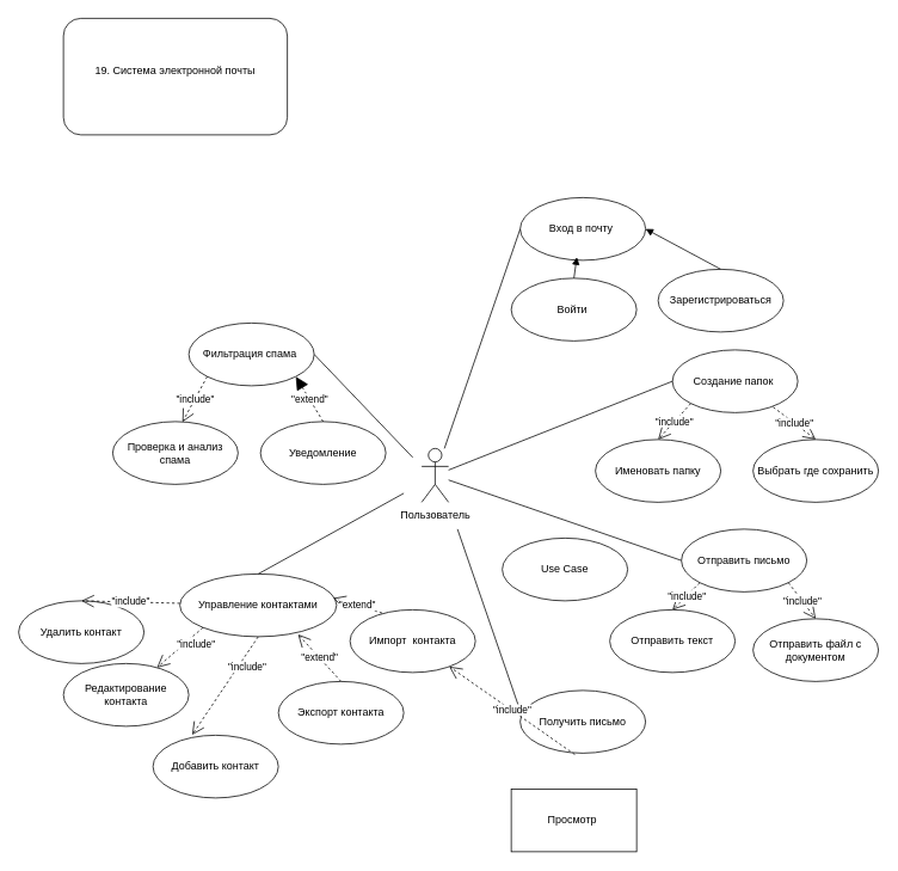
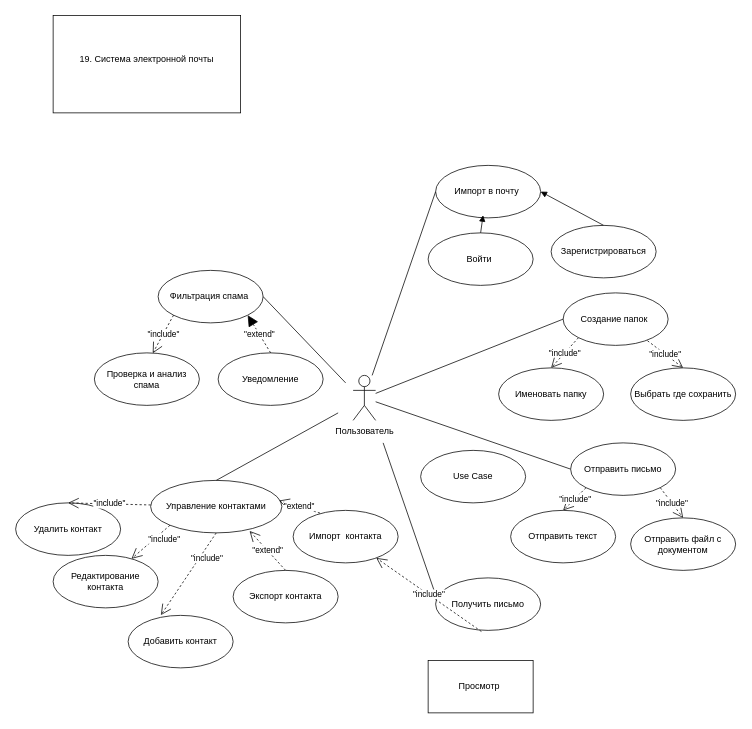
  <mxCell id="0" />
  <mxCell id="1" parent="0" />
- <mxCell id="2" value="Вход в почту&amp;nbsp;" style="ellipse;whiteSpace=wrap;html=1;" parent="1" vertex="1"><mxGeometry x="580" y="220" width="140" height="70" as="geometry" /></mxCell>
+ <mxCell id="2" value="Импорт в почту&amp;nbsp;" style="ellipse;whiteSpace=wrap;html=1;" parent="1" vertex="1"><mxGeometry x="580" y="220" width="140" height="70" as="geometry" /></mxCell>
  <mxCell id="3" value="Пользователь" style="shape=umlActor;verticalLabelPosition=bottom;verticalAlign=top;html=1;outlineConnect=0;" parent="1" vertex="1"><mxGeometry x="470" y="500" width="30" height="60" as="geometry" /></mxCell>
  <mxCell id="4" value="" style="endArrow=none;html=1;rounded=0;exitX=0;exitY=0.5;exitDx=0;exitDy=0;" parent="1" source="2" target="3" edge="1"><mxGeometry width="50" height="50" relative="1" as="geometry"><mxPoint x="780" y="440" as="sourcePoint" /><mxPoint x="830" y="390" as="targetPoint" /></mxGeometry></mxCell>
  <mxCell id="5" value="" style="endArrow=none;html=1;rounded=0;entryX=0;entryY=0.5;entryDx=0;entryDy=0;" parent="1" source="3" target="7" edge="1"><mxGeometry width="50" height="50" relative="1" as="geometry"><mxPoint x="790" y="300" as="sourcePoint" /><mxPoint x="730" y="435" as="targetPoint" /></mxGeometry></mxCell>
  <mxCell id="6" value="Получить письмо" style="ellipse;whiteSpace=wrap;html=1;" vertex="1" parent="1"><mxGeometry x="580" y="770" width="140" height="70" as="geometry" /></mxCell>
  <mxCell id="7" value="Отправить письмо" style="ellipse;whiteSpace=wrap;html=1;" vertex="1" parent="1"><mxGeometry x="760" y="590" width="140" height="70" as="geometry" /></mxCell>
  <mxCell id="8" value="Фильтрация спама&amp;nbsp;" style="ellipse;whiteSpace=wrap;html=1;" vertex="1" parent="1"><mxGeometry x="210" y="360" width="140" height="70" as="geometry" /></mxCell>
  <mxCell id="9" value="Создание папок&amp;nbsp;" style="ellipse;whiteSpace=wrap;html=1;" vertex="1" parent="1"><mxGeometry x="750" y="390" width="140" height="70" as="geometry" /></mxCell>
  <mxCell id="10" value="Управление контактами" style="ellipse;whiteSpace=wrap;html=1;" vertex="1" parent="1"><mxGeometry x="200" y="640" width="175" height="70" as="geometry" /></mxCell>
  <mxCell id="11" value="Зарегистрироваться" style="ellipse;whiteSpace=wrap;html=1;" vertex="1" parent="1"><mxGeometry x="734" y="300" width="140" height="70" as="geometry" /></mxCell>
  <mxCell id="12" value="Войти&amp;nbsp;" style="ellipse;whiteSpace=wrap;html=1;" vertex="1" parent="1"><mxGeometry x="570" y="310" width="140" height="70" as="geometry" /></mxCell>
  <mxCell id="13" value="" style="html=1;verticalAlign=bottom;endArrow=block;curved=0;rounded=0;exitX=0.5;exitY=0;exitDx=0;exitDy=0;entryX=0.452;entryY=0.95;entryDx=0;entryDy=0;entryPerimeter=0;" edge="1" parent="1" source="12" target="2"><mxGeometry x="1" y="-296" width="80" relative="1" as="geometry"><mxPoint x="770" y="430" as="sourcePoint" /><mxPoint x="790" y="310" as="targetPoint" /><mxPoint x="79" y="-209" as="offset" /></mxGeometry></mxCell>
  <mxCell id="14" value="" style="html=1;verticalAlign=bottom;endArrow=block;curved=0;rounded=0;entryX=1;entryY=0.5;entryDx=0;entryDy=0;exitX=0.5;exitY=0;exitDx=0;exitDy=0;" edge="1" parent="1" source="11" target="2"><mxGeometry width="80" relative="1" as="geometry"><mxPoint x="780" y="470" as="sourcePoint" /><mxPoint x="860" y="470" as="targetPoint" /></mxGeometry></mxCell>
  <mxCell id="15" value="" style="endArrow=none;html=1;rounded=0;entryX=0;entryY=0.5;entryDx=0;entryDy=0;" edge="1" parent="1" source="3" target="9"><mxGeometry width="50" height="50" relative="1" as="geometry"><mxPoint x="790" y="600" as="sourcePoint" /><mxPoint x="840" y="550" as="targetPoint" /></mxGeometry></mxCell>
  <mxCell id="16" value="Именовать папку" style="ellipse;whiteSpace=wrap;html=1;" vertex="1" parent="1"><mxGeometry x="664" y="490" width="140" height="70" as="geometry" /></mxCell>
  <mxCell id="17" value="&quot;include&quot;" style="endArrow=open;endSize=12;dashed=1;html=1;rounded=0;exitX=0;exitY=1;exitDx=0;exitDy=0;entryX=0.5;entryY=0;entryDx=0;entryDy=0;" edge="1" parent="1" source="9" target="16"><mxGeometry width="160" relative="1" as="geometry"><mxPoint x="720" y="410" as="sourcePoint" /><mxPoint x="880" y="410" as="targetPoint" /></mxGeometry></mxCell>
  <mxCell id="18" value="Выбрать где сохранить" style="ellipse;whiteSpace=wrap;html=1;" vertex="1" parent="1"><mxGeometry x="840" y="490" width="140" height="70" as="geometry" /></mxCell>
  <mxCell id="19" value="&quot;include&quot;" style="endArrow=open;endSize=12;dashed=1;html=1;rounded=0;exitX=0.803;exitY=0.911;exitDx=0;exitDy=0;entryX=0.5;entryY=0;entryDx=0;entryDy=0;exitPerimeter=0;" edge="1" parent="1" source="9" target="18"><mxGeometry width="160" relative="1" as="geometry"><mxPoint x="741" y="490" as="sourcePoint" /><mxPoint x="700" y="540" as="targetPoint" /></mxGeometry></mxCell>
- <mxCell id="20" value="&lt;div&gt;19. Система электронной почты&lt;/div&gt;&lt;div&gt;&lt;br&gt;&lt;/div&gt;" style="html=1;whiteSpace=wrap;rounded=1;" vertex="1" parent="1"><mxGeometry x="70" y="20" width="250" height="130" as="geometry" /></mxCell>
+ <mxCell id="20" value="&lt;div&gt;19. Система электронной почты&lt;/div&gt;&lt;div&gt;&lt;br&gt;&lt;/div&gt;" style="html=1;whiteSpace=wrap;" vertex="1" parent="1"><mxGeometry x="70" y="20" width="250" height="130" as="geometry" /></mxCell>
  <mxCell id="21" value="&quot;include&quot;" style="endArrow=open;endSize=12;dashed=1;html=1;rounded=0;exitX=0;exitY=1;exitDx=0;exitDy=0;" edge="1" parent="1" source="22"><mxGeometry width="160" relative="1" as="geometry"><mxPoint x="771" y="480" as="sourcePoint" /><mxPoint x="720" y="720" as="targetPoint" /><Array as="points" /></mxGeometry></mxCell>
  <mxCell id="22" value="Отправить текст" style="ellipse;whiteSpace=wrap;html=1;" vertex="1" parent="1"><mxGeometry x="680" y="680" width="140" height="70" as="geometry" /></mxCell>
  <mxCell id="23" value="Отправить файл с документом" style="ellipse;whiteSpace=wrap;html=1;" vertex="1" parent="1"><mxGeometry x="840" y="690" width="140" height="70" as="geometry" /></mxCell>
  <mxCell id="24" value="&quot;include&quot;" style="endArrow=open;endSize=12;dashed=1;html=1;rounded=0;exitX=0;exitY=1;exitDx=0;exitDy=0;entryX=0.5;entryY=0;entryDx=0;entryDy=0;" edge="1" parent="1" source="7" target="22"><mxGeometry width="160" relative="1" as="geometry"><mxPoint x="771" y="480" as="sourcePoint" /><mxPoint x="720" y="520" as="targetPoint" /></mxGeometry></mxCell>
  <mxCell id="25" value="&quot;include&quot;" style="endArrow=open;endSize=12;dashed=1;html=1;rounded=0;exitX=1;exitY=1;exitDx=0;exitDy=0;entryX=0.5;entryY=0;entryDx=0;entryDy=0;" edge="1" parent="1" source="7" target="23"><mxGeometry width="160" relative="1" as="geometry"><mxPoint x="765" y="680" as="sourcePoint" /><mxPoint x="730" y="720" as="targetPoint" /></mxGeometry></mxCell>
  <mxCell id="26" value="" style="endArrow=none;html=1;rounded=0;entryX=0.013;entryY=0.4;entryDx=0;entryDy=0;entryPerimeter=0;" edge="1" parent="1" target="6"><mxGeometry width="50" height="50" relative="1" as="geometry"><mxPoint x="510" y="590" as="sourcePoint" /><mxPoint x="770" y="590" as="targetPoint" /></mxGeometry></mxCell>
  <mxCell id="27" value="&quot;include&quot;" style="endArrow=open;endSize=12;dashed=1;html=1;rounded=0;exitX=0.436;exitY=1.022;exitDx=0;exitDy=0;exitPerimeter=0;" edge="1" parent="1" source="6" target="44"><mxGeometry width="160" relative="1" as="geometry"><mxPoint x="791" y="660" as="sourcePoint" /><mxPoint x="528" y="891" as="targetPoint" /></mxGeometry></mxCell>
  <mxCell id="28" value="Просмотр&amp;nbsp;" style="whiteSpace=wrap;html=1;rounded=0;" vertex="1" parent="1"><mxGeometry x="570" y="880" width="140" height="70" as="geometry" /></mxCell>
  <mxCell id="29" value="" style="endArrow=none;html=1;rounded=0;entryX=1;entryY=0.5;entryDx=0;entryDy=0;" edge="1" parent="1" target="8"><mxGeometry width="50" height="50" relative="1" as="geometry"><mxPoint x="460" y="510" as="sourcePoint" /><mxPoint x="710" y="600" as="targetPoint" /></mxGeometry></mxCell>
  <mxCell id="30" value="&quot;include&quot;" style="endArrow=open;endSize=12;dashed=1;html=1;rounded=0;exitX=0;exitY=1;exitDx=0;exitDy=0;entryX=0.556;entryY=0.007;entryDx=0;entryDy=0;entryPerimeter=0;" edge="1" parent="1" source="8" target="31"><mxGeometry width="160" relative="1" as="geometry"><mxPoint x="781" y="460" as="sourcePoint" /><mxPoint x="200" y="520" as="targetPoint" /></mxGeometry></mxCell>
  <mxCell id="31" value="Проверка и анализ спама" style="ellipse;whiteSpace=wrap;html=1;" vertex="1" parent="1"><mxGeometry x="125" y="470" width="140" height="70" as="geometry" /></mxCell>
  <mxCell id="32" value="Уведомление" style="ellipse;whiteSpace=wrap;html=1;" vertex="1" parent="1"><mxGeometry x="290" y="470" width="140" height="70" as="geometry" /></mxCell>
  <mxCell id="33" value="&quot;extend&quot;" style="endArrow=block;endSize=12;dashed=1;html=1;rounded=0;exitX=0.5;exitY=0;exitDx=0;exitDy=0;entryX=1;entryY=1;entryDx=0;entryDy=0;" edge="1" parent="1" source="32" target="8"><mxGeometry width="160" relative="1" as="geometry"><mxPoint x="251" y="480" as="sourcePoint" /><mxPoint x="213" y="530" as="targetPoint" /></mxGeometry></mxCell>
  <mxCell id="34" value="" style="endArrow=none;html=1;rounded=0;exitX=0.5;exitY=0;exitDx=0;exitDy=0;" edge="1" parent="1" source="10"><mxGeometry width="50" height="50" relative="1" as="geometry"><mxPoint x="660" y="650" as="sourcePoint" /><mxPoint x="450" y="550" as="targetPoint" /></mxGeometry></mxCell>
  <mxCell id="35" value="Удалить контакт" style="ellipse;whiteSpace=wrap;html=1;" vertex="1" parent="1"><mxGeometry x="20" y="670" width="140" height="70" as="geometry" /></mxCell>
  <mxCell id="36" value="&quot;include&quot;" style="endArrow=open;endSize=12;dashed=1;html=1;rounded=0;entryX=0.5;entryY=0;entryDx=0;entryDy=0;" edge="1" parent="1" source="10" target="35"><mxGeometry width="160" relative="1" as="geometry"><mxPoint x="241" y="430" as="sourcePoint" /><mxPoint x="213" y="480" as="targetPoint" /></mxGeometry></mxCell>
  <mxCell id="37" value="Редактирование контакта" style="ellipse;whiteSpace=wrap;html=1;" vertex="1" parent="1"><mxGeometry x="70" y="740" width="140" height="70" as="geometry" /></mxCell>
  <mxCell id="38" value="&quot;include&quot;" style="endArrow=open;endSize=12;dashed=1;html=1;rounded=0;exitX=0;exitY=1;exitDx=0;exitDy=0;" edge="1" parent="1" source="10" target="37"><mxGeometry x="-0.475" y="9" width="160" relative="1" as="geometry"><mxPoint x="231" y="710" as="sourcePoint" /><mxPoint x="130" y="750" as="targetPoint" /><mxPoint as="offset" /></mxGeometry></mxCell>
  <mxCell id="39" value="Добавить контакт" style="ellipse;whiteSpace=wrap;html=1;" vertex="1" parent="1"><mxGeometry x="170" y="820" width="140" height="70" as="geometry" /></mxCell>
  <mxCell id="40" value="&quot;include&quot;" style="endArrow=open;endSize=12;dashed=1;html=1;rounded=0;exitX=0.5;exitY=1;exitDx=0;exitDy=0;entryX=0.312;entryY=-0.005;entryDx=0;entryDy=0;entryPerimeter=0;" edge="1" parent="1" source="10" target="39"><mxGeometry x="-0.475" y="9" width="160" relative="1" as="geometry"><mxPoint x="231" y="710" as="sourcePoint" /><mxPoint x="198" y="771" as="targetPoint" /><mxPoint as="offset" /></mxGeometry></mxCell>
  <mxCell id="41" value="Use Case" style="ellipse;whiteSpace=wrap;html=1;" vertex="1" parent="1"><mxGeometry x="560" y="600" width="140" height="70" as="geometry" /></mxCell>
  <mxCell id="42" value="Экспорт контакта" style="ellipse;whiteSpace=wrap;html=1;" vertex="1" parent="1"><mxGeometry x="310" y="760" width="140" height="70" as="geometry" /></mxCell>
  <mxCell id="43" value="&quot;extend&quot;" style="endArrow=open;endSize=12;dashed=1;html=1;rounded=0;exitX=0.5;exitY=0;exitDx=0;exitDy=0;entryX=0.754;entryY=0.963;entryDx=0;entryDy=0;entryPerimeter=0;" edge="1" parent="1" source="42" target="10"><mxGeometry width="160" relative="1" as="geometry"><mxPoint x="370" y="480" as="sourcePoint" /><mxPoint x="339" y="430" as="targetPoint" /></mxGeometry></mxCell>
  <mxCell id="44" value="Импорт&amp;nbsp; контакта" style="ellipse;whiteSpace=wrap;html=1;" vertex="1" parent="1"><mxGeometry y="680" width="140" height="70" as="geometry" x="390" /></mxCell>
  <mxCell id="45" value="&quot;extend&quot;" style="endArrow=open;endSize=12;dashed=1;html=1;rounded=0;entryX=0.977;entryY=0.386;entryDx=0;entryDy=0;entryPerimeter=0;exitX=0.256;exitY=0.052;exitDx=0;exitDy=0;exitPerimeter=0;" edge="1" parent="1" source="44" target="10"><mxGeometry width="160" relative="1" as="geometry"><mxPoint x="450" y="660" as="sourcePoint" /><mxPoint x="316" y="717" as="targetPoint" /></mxGeometry></mxCell>
